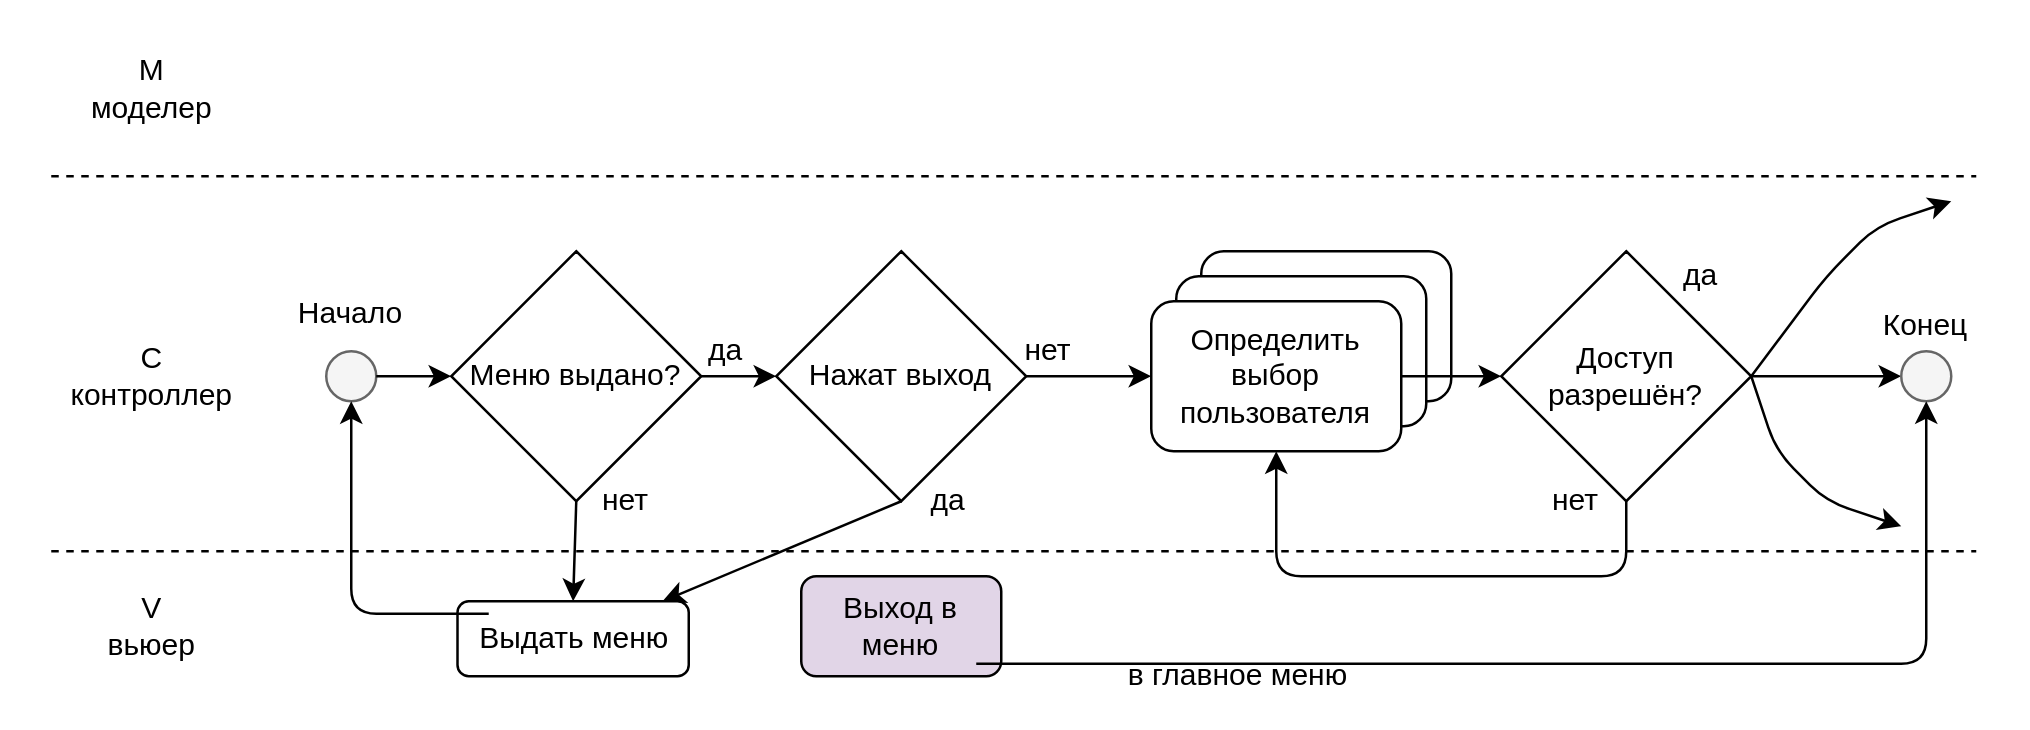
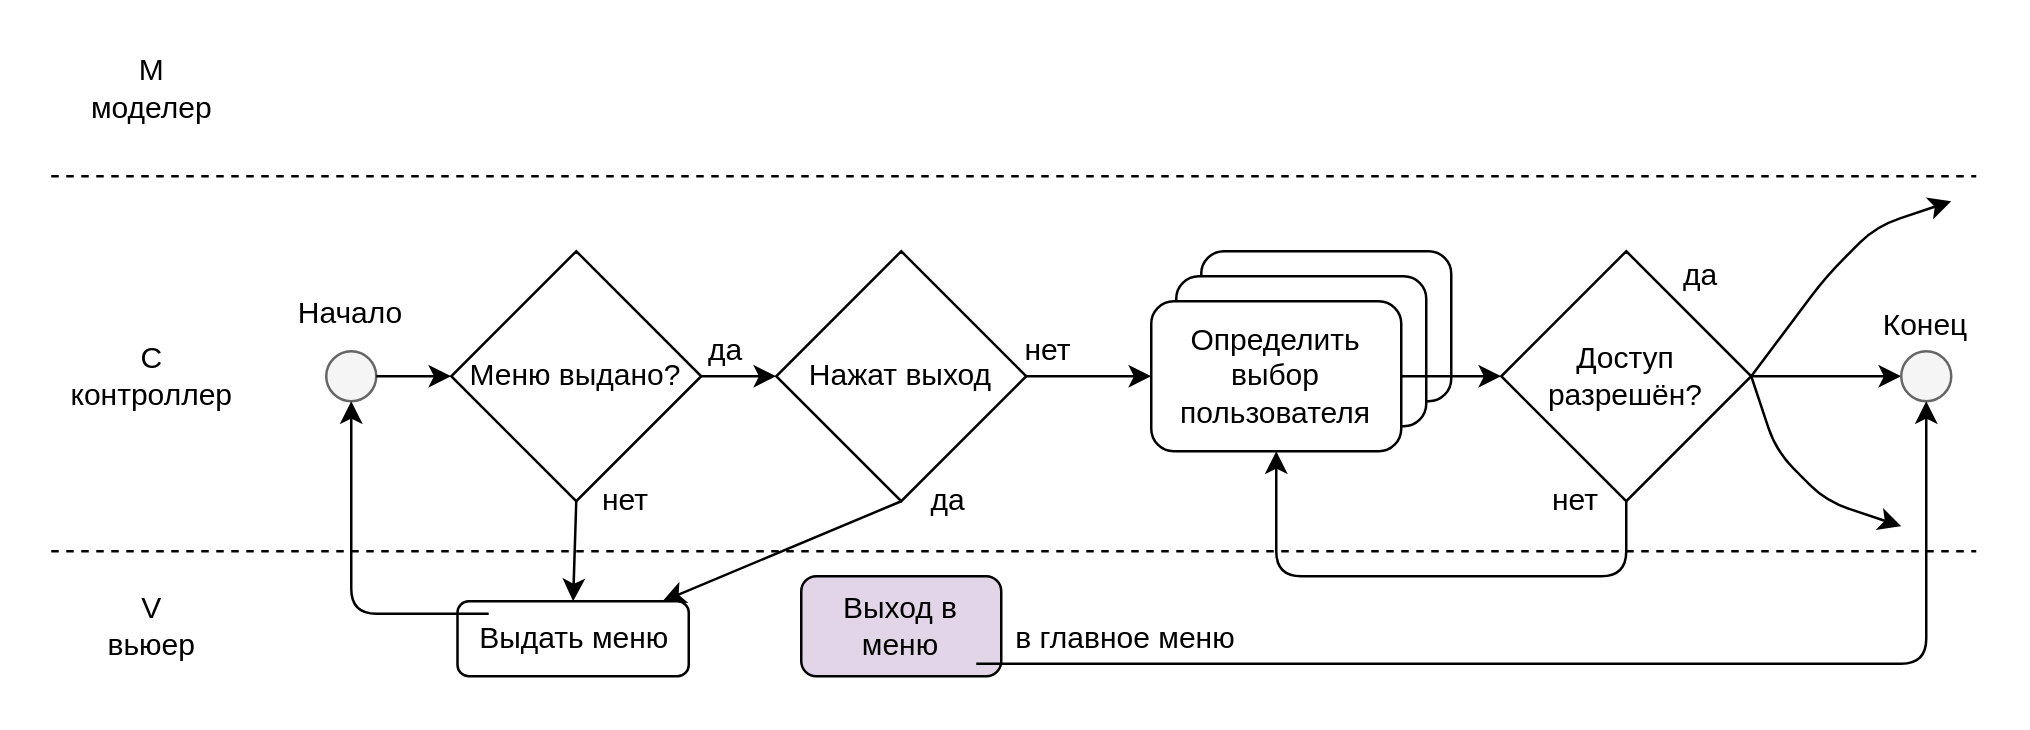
  <mxCell id="0" />
  <mxCell id="1" parent="0" />
  <mxCell id="2" value="Меню выдано?" style="rhombus;whiteSpace=wrap;html=1;" parent="1" vertex="1"><mxGeometry x="180" y="100" width="100" height="100" as="geometry" /></mxCell>
  <mxCell id="3" value="Нажат выход" style="rhombus;whiteSpace=wrap;html=1;" parent="1" vertex="1"><mxGeometry x="310" y="100" width="100" height="100" as="geometry" /></mxCell>
  <mxCell id="4" value="" style="endArrow=classic;html=1;exitX=1;exitY=0.5;exitDx=0;exitDy=0;" parent="1" source="2" target="3" edge="1"><mxGeometry width="50" height="50" relative="1" as="geometry"><mxPoint x="490" y="80" as="sourcePoint" /><mxPoint x="540" y="30" as="targetPoint" /></mxGeometry></mxCell>
  <mxCell id="5" value="" style="endArrow=classic;html=1;exitX=1;exitY=0.5;exitDx=0;exitDy=0;entryX=0;entryY=0.5;entryDx=0;entryDy=0;" parent="1" source="3" edge="1"><mxGeometry width="50" height="50" relative="1" as="geometry"><mxPoint x="490" y="80" as="sourcePoint" /><mxPoint x="460" y="150" as="targetPoint" /></mxGeometry></mxCell>
  <mxCell id="6" value="Выход в меню" style="rounded=1;whiteSpace=wrap;html=1;fillColor=#e1d5e7;" parent="1" vertex="1"><mxGeometry x="320" y="230" width="80" height="40" as="geometry" /></mxCell>
  <mxCell id="7" value="" style="endArrow=classic;html=1;exitX=0.5;exitY=1;exitDx=0;exitDy=0;" parent="1" source="3" target="9" edge="1"><mxGeometry width="50" height="50" relative="1" as="geometry"><mxPoint x="490" y="150" as="sourcePoint" /><mxPoint x="540" y="100" as="targetPoint" /></mxGeometry></mxCell>
  <mxCell id="8" value="нет" style="text;html=1;strokeColor=none;fillColor=none;align=center;verticalAlign=middle;whiteSpace=wrap;rounded=0;" parent="1" vertex="1"><mxGeometry x="398.97" y="130" width="40" height="20" as="geometry" /></mxCell>
  <mxCell id="9" value="Выдать меню" style="rounded=1;whiteSpace=wrap;html=1;" parent="1" vertex="1"><mxGeometry x="182.5" y="240" width="92.5" height="30" as="geometry" /></mxCell>
  <mxCell id="10" value="" style="endArrow=classic;html=1;exitX=0.5;exitY=1;exitDx=0;exitDy=0;entryX=0.5;entryY=0;entryDx=0;entryDy=0;" parent="1" source="2" target="9" edge="1"><mxGeometry width="50" height="50" relative="1" as="geometry"><mxPoint x="490" y="140" as="sourcePoint" /><mxPoint x="540" y="90" as="targetPoint" /></mxGeometry></mxCell>
  <mxCell id="11" value="нет" style="text;html=1;strokeColor=none;fillColor=none;align=center;verticalAlign=middle;whiteSpace=wrap;rounded=0;" parent="1" vertex="1"><mxGeometry x="230" y="190" width="40" height="20" as="geometry" /></mxCell>
  <mxCell id="12" value="да" style="text;html=1;strokeColor=none;fillColor=none;align=center;verticalAlign=middle;whiteSpace=wrap;rounded=0;" parent="1" vertex="1"><mxGeometry x="270" y="130" width="40" height="20" as="geometry" /></mxCell>
  <mxCell id="13" value="да" style="text;html=1;strokeColor=none;fillColor=none;align=center;verticalAlign=middle;whiteSpace=wrap;rounded=0;" parent="1" vertex="1"><mxGeometry x="358.97" y="190" width="40" height="20" as="geometry" /></mxCell>
  <mxCell id="14" value="" style="rounded=1;whiteSpace=wrap;html=1;verticalAlign=top;" parent="1" vertex="1"><mxGeometry x="480" y="100" width="100" height="60" as="geometry" /></mxCell>
  <mxCell id="15" value="Доступ разрешён?" style="rhombus;whiteSpace=wrap;html=1;" parent="1" vertex="1"><mxGeometry x="600" y="100" width="100" height="100" as="geometry" /></mxCell>
  <mxCell id="16" value="да" style="text;html=1;strokeColor=none;fillColor=none;align=center;verticalAlign=middle;whiteSpace=wrap;rounded=0;" parent="1" vertex="1"><mxGeometry x="660" y="100" width="40" height="20" as="geometry" /></mxCell>
  <mxCell id="17" value="" style="endArrow=classic;html=1;exitX=1;exitY=0.5;exitDx=0;exitDy=0;" parent="1" source="15" edge="1"><mxGeometry width="50" height="50" relative="1" as="geometry"><mxPoint x="438.97" y="120" as="sourcePoint" /><mxPoint x="780" y="80" as="targetPoint" /><Array as="points"><mxPoint x="730" y="110" /><mxPoint x="750" y="90" /></Array></mxGeometry></mxCell>
  <mxCell id="18" value="" style="endArrow=classic;html=1;exitX=1;exitY=0.5;exitDx=0;exitDy=0;" parent="1" source="15" edge="1"><mxGeometry width="50" height="50" relative="1" as="geometry"><mxPoint x="408.97" y="160" as="sourcePoint" /><mxPoint x="760" y="150" as="targetPoint" /></mxGeometry></mxCell>
  <mxCell id="19" value="" style="endArrow=classic;html=1;exitX=1;exitY=0.5;exitDx=0;exitDy=0;" parent="1" source="15" edge="1"><mxGeometry width="50" height="50" relative="1" as="geometry"><mxPoint x="710" y="180" as="sourcePoint" /><mxPoint x="760" y="210" as="targetPoint" /><Array as="points"><mxPoint x="710" y="180" /><mxPoint x="730" y="200" /></Array></mxGeometry></mxCell>
  <mxCell id="20" value="" style="rounded=1;whiteSpace=wrap;html=1;" parent="1" vertex="1"><mxGeometry x="470" y="110" width="100" height="60" as="geometry" /></mxCell>
  <mxCell id="21" value="" style="endArrow=classic;html=1;exitX=1;exitY=0.5;exitDx=0;exitDy=0;entryX=0;entryY=0.5;entryDx=0;entryDy=0;" parent="1" target="15" edge="1"><mxGeometry width="50" height="50" relative="1" as="geometry"><mxPoint x="560" y="150" as="sourcePoint" /><mxPoint x="600" y="130" as="targetPoint" /></mxGeometry></mxCell>
  <mxCell id="22" value="" style="endArrow=classic;html=1;exitX=0.5;exitY=1;exitDx=0;exitDy=0;entryX=0.5;entryY=1;entryDx=0;entryDy=0;" parent="1" source="15" edge="1"><mxGeometry width="50" height="50" relative="1" as="geometry"><mxPoint x="530" y="270" as="sourcePoint" /><mxPoint x="510" y="180" as="targetPoint" /><Array as="points"><mxPoint x="650" y="230" /><mxPoint x="510" y="230" /></Array></mxGeometry></mxCell>
  <mxCell id="23" value="нет" style="text;html=1;strokeColor=none;fillColor=none;align=center;verticalAlign=middle;whiteSpace=wrap;rounded=0;" parent="1" vertex="1"><mxGeometry x="610" y="190" width="40" height="20" as="geometry" /></mxCell>
  <mxCell id="24" value="" style="ellipse;whiteSpace=wrap;html=1;aspect=fixed;fillColor=#f5f5f5;strokeColor=#666666;fontColor=#333333;" parent="1" vertex="1"><mxGeometry x="760" y="140" width="20" height="20" as="geometry" /></mxCell>
  <mxCell id="25" value="Конец" style="text;html=1;strokeColor=none;fillColor=none;align=center;verticalAlign=middle;whiteSpace=wrap;rounded=0;" parent="1" vertex="1"><mxGeometry x="750" y="120" width="40" height="20" as="geometry" /></mxCell>
  <mxCell id="26" value="" style="ellipse;whiteSpace=wrap;html=1;aspect=fixed;fillColor=#f5f5f5;strokeColor=#666666;fontColor=#333333;" parent="1" vertex="1"><mxGeometry x="130" y="140" width="20" height="20" as="geometry" /></mxCell>
  <mxCell id="27" value="Начало" style="text;html=1;strokeColor=none;fillColor=none;align=center;verticalAlign=middle;whiteSpace=wrap;rounded=0;" parent="1" vertex="1"><mxGeometry x="120" y="115" width="40" height="20" as="geometry" /></mxCell>
  <mxCell id="28" value="" style="endArrow=classic;html=1;exitX=1;exitY=0.5;exitDx=0;exitDy=0;" parent="1" source="26" target="2" edge="1"><mxGeometry width="50" height="50" relative="1" as="geometry"><mxPoint x="380" y="100" as="sourcePoint" /><mxPoint x="430" y="50" as="targetPoint" /></mxGeometry></mxCell>
  <mxCell id="29" value="" style="endArrow=none;dashed=1;html=1;" parent="1" edge="1"><mxGeometry width="50" height="50" relative="1" as="geometry"><mxPoint x="20" y="220" as="sourcePoint" /><mxPoint x="790" y="220" as="targetPoint" /></mxGeometry></mxCell>
  <mxCell id="30" value="" style="endArrow=none;dashed=1;html=1;" parent="1" edge="1"><mxGeometry width="50" height="50" relative="1" as="geometry"><mxPoint x="20" y="70" as="sourcePoint" /><mxPoint x="790" y="70" as="targetPoint" /></mxGeometry></mxCell>
  <mxCell id="31" value="M&lt;br&gt;моделер" style="text;html=1;align=center;verticalAlign=middle;resizable=0;points=[];autosize=1;" parent="1" vertex="1"><mxGeometry x="30" y="20" width="60" height="30" as="geometry" /></mxCell>
  <mxCell id="32" value="C&lt;br&gt;контроллер" style="text;html=1;align=center;verticalAlign=middle;resizable=0;points=[];autosize=1;" parent="1" vertex="1"><mxGeometry x="20" y="135" width="80" height="30" as="geometry" /></mxCell>
  <mxCell id="33" value="V&lt;br&gt;вьюер" style="text;html=1;align=center;verticalAlign=middle;resizable=0;points=[];autosize=1;" parent="1" vertex="1"><mxGeometry x="35" y="235" width="50" height="30" as="geometry" /></mxCell>
  <mxCell id="34" value="Определить выбор пользователя" style="rounded=1;whiteSpace=wrap;html=1;" parent="1" vertex="1"><mxGeometry x="460" y="120" width="100" height="60" as="geometry" /></mxCell>
  <mxCell id="35" value="" style="endArrow=classic;html=1;entryX=0.5;entryY=1;entryDx=0;entryDy=0;exitX=0.135;exitY=0.167;exitDx=0;exitDy=0;exitPerimeter=0;" edge="1" parent="1" source="9" target="26"><mxGeometry width="50" height="50" relative="1" as="geometry"><mxPoint x="198" y="280" as="sourcePoint" /><mxPoint x="140" y="210" as="targetPoint" /><Array as="points"><mxPoint x="140" y="245" /></Array></mxGeometry></mxCell>
  <mxCell id="36" value="" style="endArrow=classic;html=1;exitX=0.875;exitY=0.875;exitDx=0;exitDy=0;entryX=0.5;entryY=1;entryDx=0;entryDy=0;exitPerimeter=0;" edge="1" parent="1" source="6" target="24"><mxGeometry width="50" height="50" relative="1" as="geometry"><mxPoint x="530" y="260" as="sourcePoint" /><mxPoint x="765" y="265" as="targetPoint" /><Array as="points"><mxPoint x="770" y="265" /></Array></mxGeometry></mxCell>
- <mxCell id="37" value="в главное меню" style="text;html=1;strokeColor=none;fillColor=none;align=center;verticalAlign=middle;whiteSpace=wrap;rounded=0;" vertex="1" parent="1"><mxGeometry x="450" y="260" width="90" height="20" as="geometry" /></mxCell>
+ <mxCell id="37" value="в главное меню" style="text;html=1;strokeColor=none;fillColor=none;align=center;verticalAlign=middle;whiteSpace=wrap;rounded=0;" vertex="1" parent="1"><mxGeometry x="405" y="245" width="90" height="20" as="geometry" /></mxCell>
